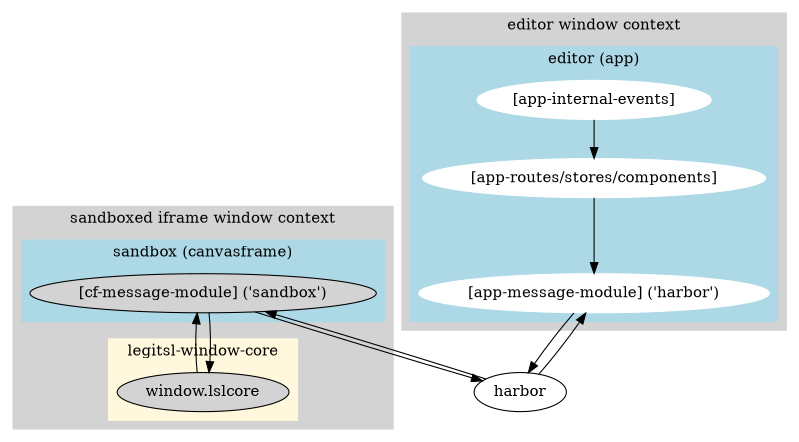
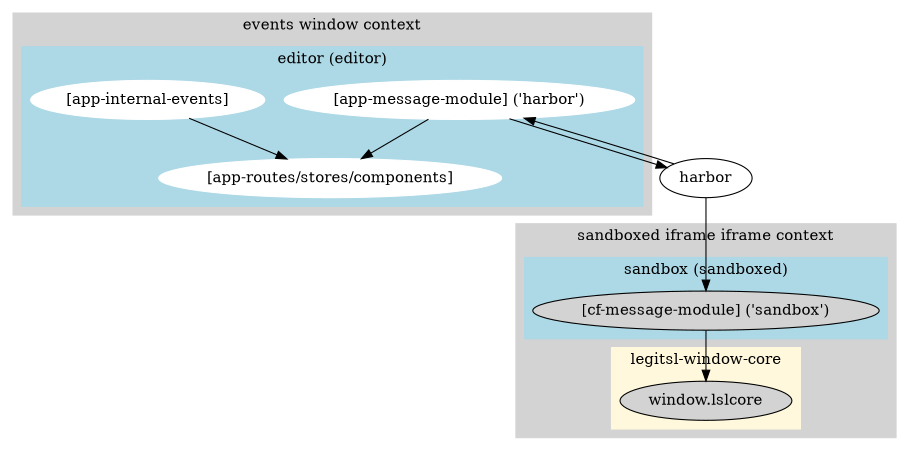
  digraph {
    node [style=filled]
    "[app-message-module] ('harbor')" [color=white]
    "[app-internal-events]" [color=white]
    "[app-routes/stores/components]" [color=white]
    "[cf-message-module] ('sandbox')"
    "window.lslcore"
    n6 [label=harbor style=""]
    subgraph cluster_1 {
      color=lightgrey
-     label="editor window context"
+     label="events window context"
      style=filled
      subgraph cluster_2 {
        color=lightblue
-       label="editor (app)"
+       label="editor (editor)"
        style=filled
        "[app-message-module] ('harbor')"
        "[app-internal-events]"
        "[app-routes/stores/components]"
      }
    }
    subgraph cluster_3 {
      color=lightgrey
-     label="sandboxed iframe window context"
+     label="sandboxed iframe iframe context"
      style=filled
      subgraph cluster_4 {
        color=lightblue
-       label="sandbox (canvasframe)"
+       label="sandbox (sandboxed)"
        style=filled
        "[cf-message-module] ('sandbox')"
      }
      subgraph cluster_5 {
        color=cornsilk
        label="legitsl-window-core"
        style=filled
        "window.lslcore"
      }
    }
    "[app-message-module] ('harbor')" -> n6
    "[app-internal-events]" -> "[app-routes/stores/components]"
-   "[app-routes/stores/components]" -> "[app-message-module] ('harbor')"
+   "[app-message-module] ('harbor')" -> "[app-routes/stores/components]"
    "[cf-message-module] ('sandbox')" -> "window.lslcore"
-   "[cf-message-module] ('sandbox')" -> n6
-   "window.lslcore" -> "[cf-message-module] ('sandbox')"
    n6 -> "[app-message-module] ('harbor')"
    n6 -> "[cf-message-module] ('sandbox')"
  }
